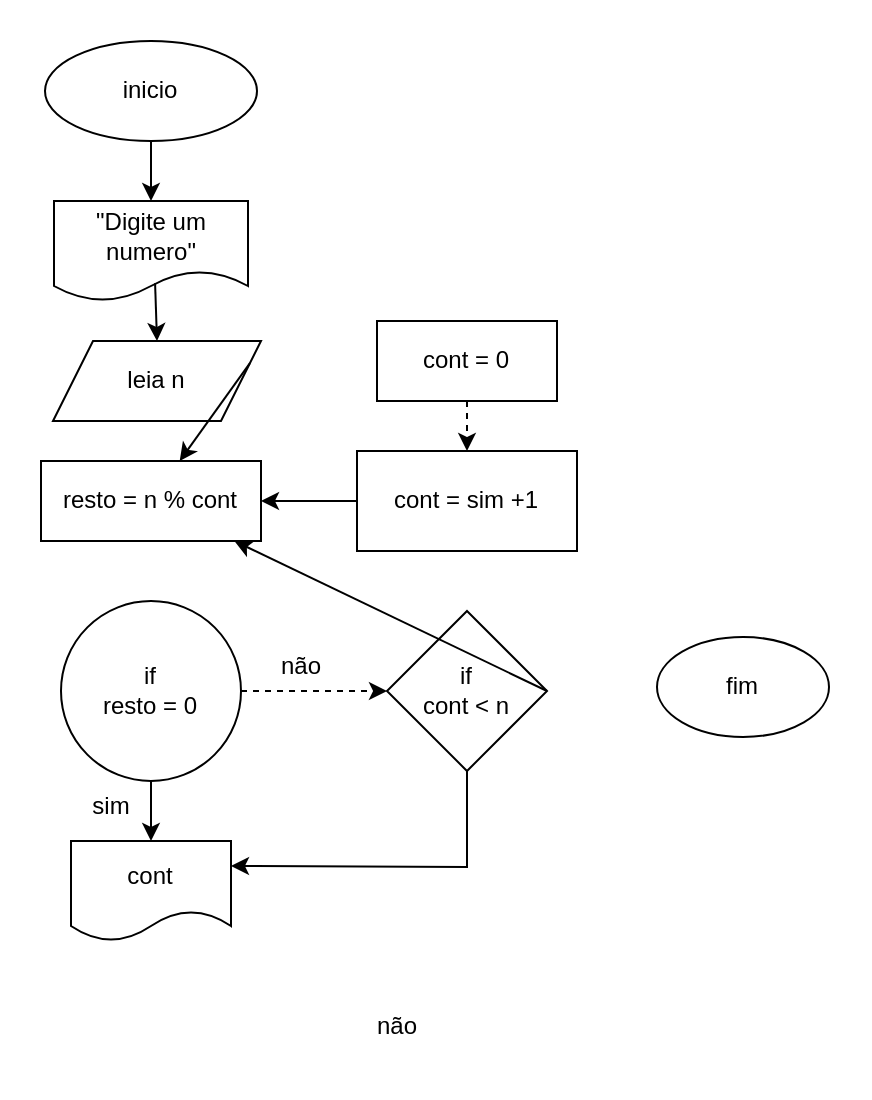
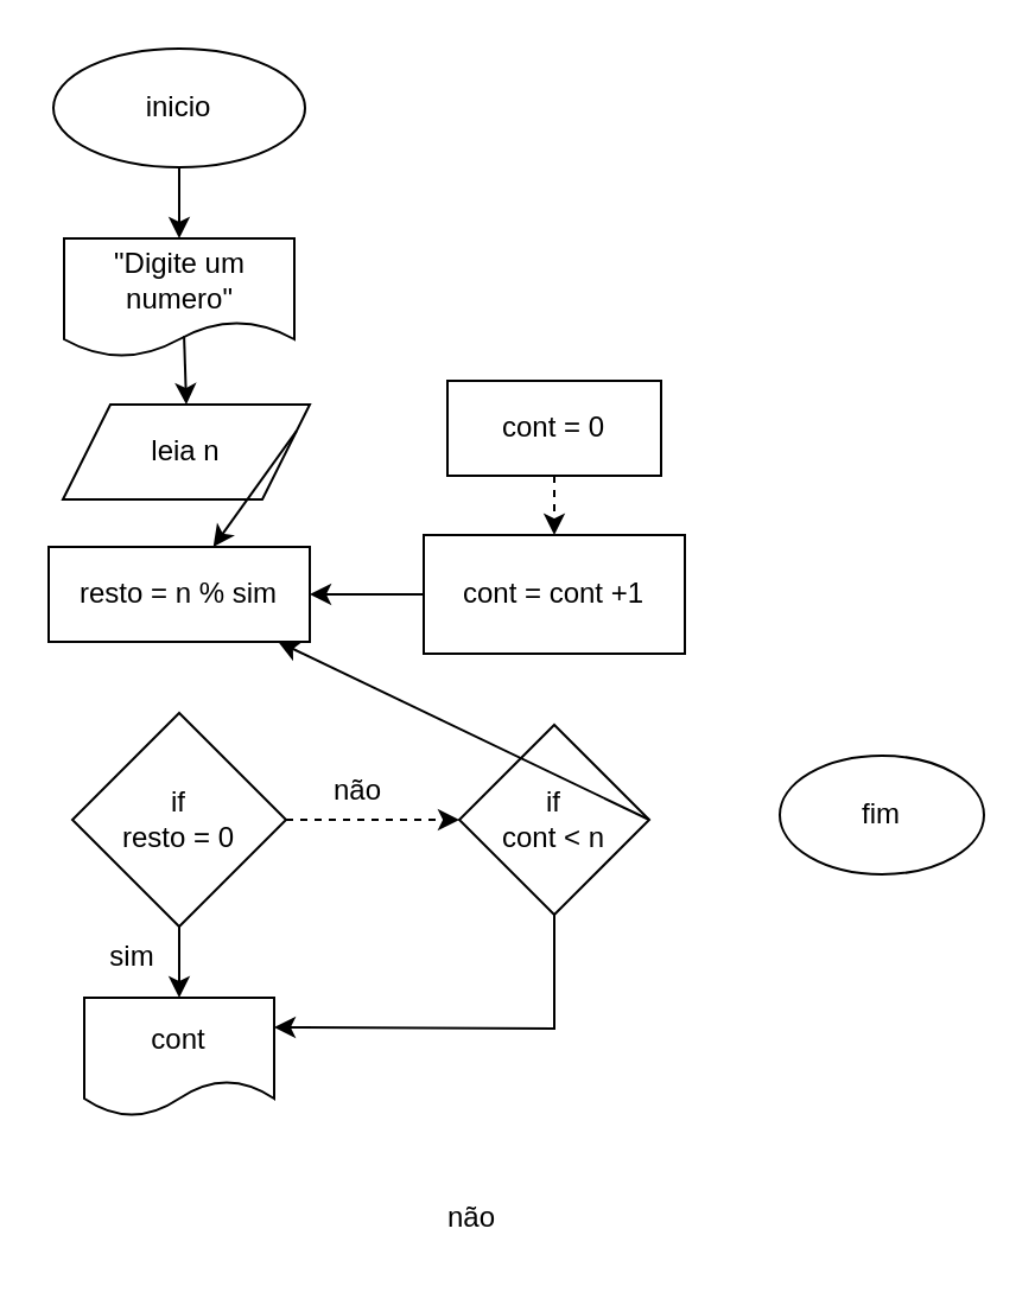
  <mxCell id="0" />
  <mxCell id="1" parent="0" />
  <mxCell id="2" value="inicio" style="ellipse;whiteSpace=wrap;html=1;" vertex="1" parent="1"><mxGeometry x="22" y="20" width="106" height="50" as="geometry" /></mxCell>
  <mxCell id="3" value="cont = 0" style="rounded=0;whiteSpace=wrap;html=1;" vertex="1" parent="1"><mxGeometry x="188" y="160" width="90" height="40" as="geometry" /></mxCell>
- <mxCell id="4" value="resto = n % cont" style="rounded=0;whiteSpace=wrap;html=1;" vertex="1" parent="1"><mxGeometry x="20" y="230" width="110" height="40" as="geometry" /></mxCell>
- <mxCell id="5" value="if&lt;div&gt;resto = 0&lt;/div&gt;" style="ellipse;whiteSpace=wrap;html=1;" vertex="1" parent="1"><mxGeometry x="30" y="300" width="90" height="90" as="geometry" /></mxCell>
+ <mxCell id="4" value="resto = n % sim" style="rounded=0;whiteSpace=wrap;html=1;" vertex="1" parent="1"><mxGeometry x="20" y="230" width="110" height="40" as="geometry" /></mxCell>
+ <mxCell id="5" value="if&lt;div&gt;resto = 0&lt;/div&gt;" style="rhombus;whiteSpace=wrap;html=1;" vertex="1" parent="1"><mxGeometry x="30" y="300" width="90" height="90" as="geometry" /></mxCell>
  <mxCell id="6" value="&quot;Digite um numero&quot;" style="shape=document;whiteSpace=wrap;html=1;boundedLbl=1;" vertex="1" parent="1"><mxGeometry x="26.5" y="100" width="97" height="50" as="geometry" /></mxCell>
  <mxCell id="7" value="" style="endArrow=classic;html=1;rounded=0;exitX=0.5;exitY=1;exitDx=0;exitDy=0;entryX=0.5;entryY=0;entryDx=0;entryDy=0;" edge="1" parent="1" source="2" target="6"><mxGeometry width="50" height="50" relative="1" as="geometry"><mxPoint x="108" y="280" as="sourcePoint" /><mxPoint x="158" y="230" as="targetPoint" /></mxGeometry></mxCell>
  <mxCell id="8" value="" style="endArrow=classic;html=1;rounded=0;exitX=0.5;exitY=1;exitDx=0;exitDy=0;entryX=0.5;entryY=0;entryDx=0;entryDy=0;dashed=1;" edge="1" parent="1" source="3" target="14"><mxGeometry width="50" height="50" relative="1" as="geometry"><mxPoint x="198" y="270" as="sourcePoint" /><mxPoint x="233" y="200" as="targetPoint" /></mxGeometry></mxCell>
  <mxCell id="9" value="cont" style="shape=document;whiteSpace=wrap;html=1;boundedLbl=1;" vertex="1" parent="1"><mxGeometry x="35" y="420" width="80" height="50" as="geometry" /></mxCell>
  <mxCell id="10" value="" style="endArrow=classic;html=1;rounded=0;exitX=0.5;exitY=1;exitDx=0;exitDy=0;entryX=0.5;entryY=0;entryDx=0;entryDy=0;" edge="1" parent="1" source="5" target="9"><mxGeometry width="50" height="50" relative="1" as="geometry"><mxPoint x="198" y="390" as="sourcePoint" /><mxPoint x="248" y="340" as="targetPoint" /></mxGeometry></mxCell>
  <mxCell id="11" value="fim" style="ellipse;whiteSpace=wrap;html=1;" vertex="1" parent="1"><mxGeometry x="328" y="318" width="86" height="50" as="geometry" /></mxCell>
  <mxCell id="12" value="if&lt;div&gt;cont &amp;lt; n&lt;/div&gt;" style="rhombus;whiteSpace=wrap;html=1;" vertex="1" parent="1"><mxGeometry x="193" y="305" width="80" height="80" as="geometry" /></mxCell>
  <mxCell id="13" value="" style="endArrow=classic;html=1;rounded=0;entryX=1;entryY=0.25;entryDx=0;entryDy=0;exitX=0.5;exitY=1;exitDx=0;exitDy=0;" edge="1" parent="1" source="12" target="9"><mxGeometry width="50" height="50" relative="1" as="geometry"><mxPoint x="328" y="525" as="sourcePoint" /><mxPoint x="338" y="340" as="targetPoint" /><Array as="points"><mxPoint x="233" y="433" /></Array></mxGeometry></mxCell>
- <mxCell id="14" value="cont = sim +1" style="rounded=0;whiteSpace=wrap;html=1;" vertex="1" parent="1"><mxGeometry x="178" y="225" width="110" height="50" as="geometry" /></mxCell>
+ <mxCell id="14" value="cont = cont +1" style="rounded=0;whiteSpace=wrap;html=1;" vertex="1" parent="1"><mxGeometry x="178" y="225" width="110" height="50" as="geometry" /></mxCell>
  <mxCell id="15" value="" style="endArrow=classic;html=1;rounded=0;exitX=0;exitY=0.5;exitDx=0;exitDy=0;entryX=1;entryY=0.5;entryDx=0;entryDy=0;" edge="1" parent="1" source="14" target="4"><mxGeometry width="50" height="50" relative="1" as="geometry"><mxPoint x="288" y="290" as="sourcePoint" /><mxPoint x="338" y="240" as="targetPoint" /></mxGeometry></mxCell>
  <mxCell id="16" value="não" style="text;html=1;align=center;verticalAlign=middle;resizable=0;points=[];autosize=1;strokeColor=none;fillColor=none;" vertex="1" parent="1"><mxGeometry x="178" y="498" width="40" height="30" as="geometry" /></mxCell>
  <mxCell id="17" value="leia n" style="shape=parallelogram;perimeter=parallelogramPerimeter;whiteSpace=wrap;html=1;fixedSize=1;" vertex="1" parent="1"><mxGeometry x="26" y="170" width="104" height="40" as="geometry" /></mxCell>
  <mxCell id="18" value="" style="endArrow=classic;html=1;rounded=0;exitX=0.521;exitY=0.821;exitDx=0;exitDy=0;exitPerimeter=0;entryX=0.5;entryY=0;entryDx=0;entryDy=0;" edge="1" parent="1" source="6" target="17"><mxGeometry width="50" height="50" relative="1" as="geometry"><mxPoint x="278" y="380" as="sourcePoint" /><mxPoint x="328" y="330" as="targetPoint" /></mxGeometry></mxCell>
  <mxCell id="19" value="" style="endArrow=classic;html=1;rounded=0;exitX=1;exitY=0.25;exitDx=0;exitDy=0;" edge="1" parent="1" source="17" target="4"><mxGeometry width="50" height="50" relative="1" as="geometry"><mxPoint x="278" y="380" as="sourcePoint" /><mxPoint x="178" y="181" as="targetPoint" /></mxGeometry></mxCell>
  <mxCell id="20" value="sim&lt;div&gt;&lt;br&gt;&lt;/div&gt;" style="text;html=1;align=center;verticalAlign=middle;resizable=0;points=[];autosize=1;strokeColor=none;fillColor=none;" vertex="1" parent="1"><mxGeometry x="35" y="390" width="40" height="40" as="geometry" /></mxCell>
  <mxCell id="21" value="" style="endArrow=classic;html=1;rounded=0;exitX=1;exitY=0.5;exitDx=0;exitDy=0;entryX=0;entryY=0.5;entryDx=0;entryDy=0;dashed=1;" edge="1" parent="1" source="5" target="12"><mxGeometry width="50" height="50" relative="1" as="geometry"><mxPoint x="278" y="380" as="sourcePoint" /><mxPoint x="328" y="330" as="targetPoint" /></mxGeometry></mxCell>
  <mxCell id="22" value="não" style="text;html=1;align=center;verticalAlign=middle;resizable=0;points=[];autosize=1;strokeColor=none;fillColor=none;" vertex="1" parent="1"><mxGeometry x="130" y="318" width="40" height="30" as="geometry" /></mxCell>
  <mxCell id="23" value="" style="endArrow=classic;html=1;rounded=0;exitX=1;exitY=0.5;exitDx=0;exitDy=0;" edge="1" parent="1" source="12" target="4"><mxGeometry width="50" height="50" relative="1" as="geometry"><mxPoint x="308" y="260" as="sourcePoint" /><mxPoint x="358" y="210" as="targetPoint" /></mxGeometry></mxCell>
